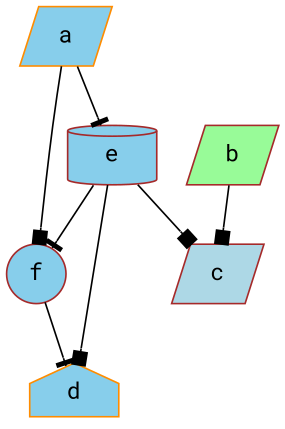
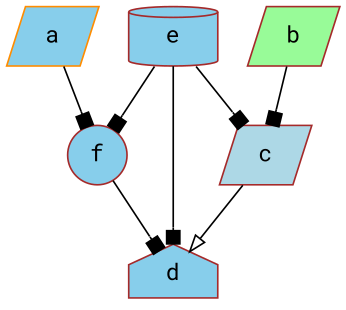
  digraph {
    fontname="Roboto Mono"
    node [color=brown fillcolor=skyblue fontname="Roboto Mono" shape=parallelogram style=filled]
    edge [arrowhead=box fontname="Roboto Mono"]
    e [shape=cylinder]
    a [color=darkorange]
    f [shape=circle]
    b [fillcolor=palegreen]
    c [fillcolor=lightblue]
-   d [color=darkorange shape=house]
-   e -> f [arrowhead=tee]
+   d [shape=house]
+   e -> f
    e -> c
    e -> d
-   a -> e [arrowhead=tee]
    a -> f
-   f -> d [arrowhead=tee]
+   f -> d
    b -> c
+   c -> d [arrowhead=onormal]
  }
